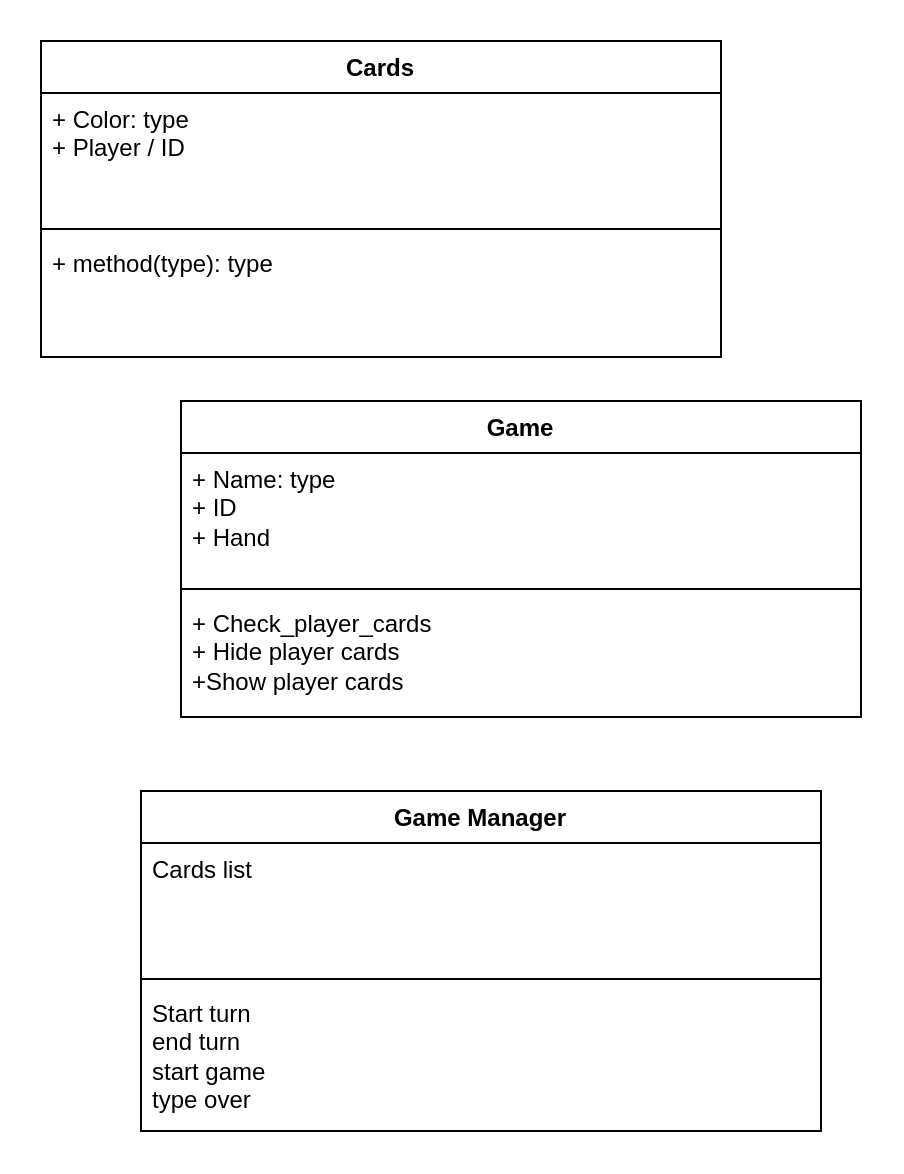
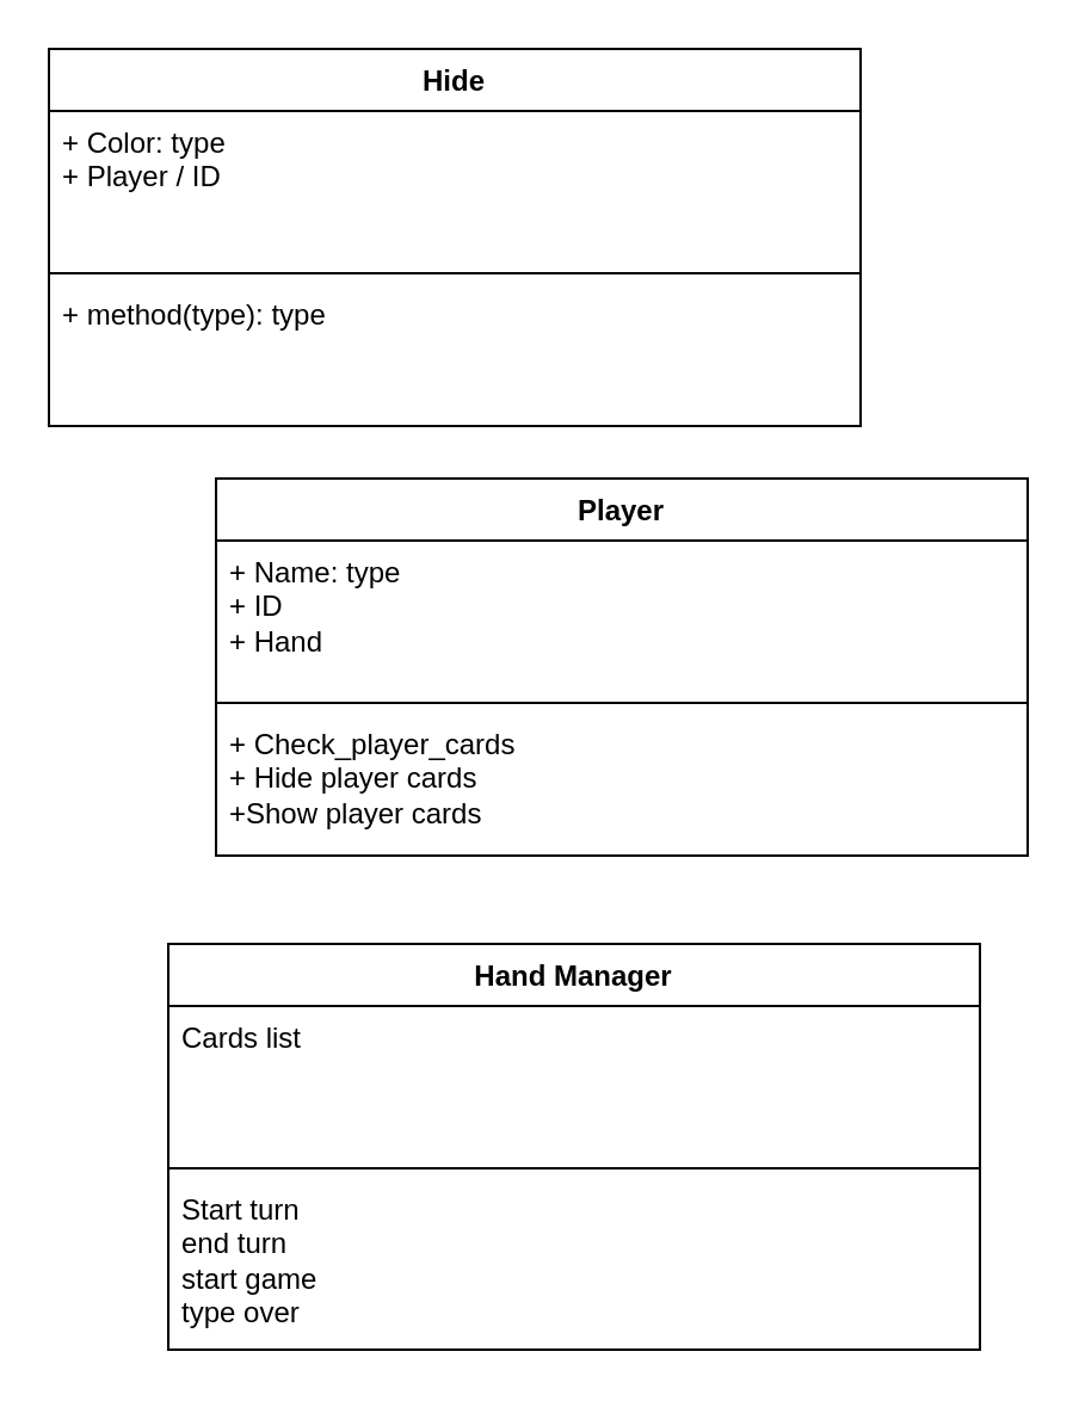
  <mxCell id="0" />
  <mxCell id="1" parent="0" />
- <mxCell id="2" value="Cards" style="swimlane;fontStyle=1;align=center;verticalAlign=top;childLayout=stackLayout;horizontal=1;startSize=26;horizontalStack=0;resizeParent=1;resizeParentMax=0;resizeLast=0;collapsible=1;marginBottom=0;whiteSpace=wrap;html=1;" vertex="1" parent="1"><mxGeometry x="20" y="20" width="340" height="158" as="geometry" /></mxCell>
+ <mxCell id="2" value="Hide" style="swimlane;fontStyle=1;align=center;verticalAlign=top;childLayout=stackLayout;horizontal=1;startSize=26;horizontalStack=0;resizeParent=1;resizeParentMax=0;resizeLast=0;collapsible=1;marginBottom=0;whiteSpace=wrap;html=1;" vertex="1" parent="1"><mxGeometry x="20" y="20" width="340" height="158" as="geometry" /></mxCell>
  <mxCell id="3" value="+ Color: type&lt;div&gt;+ Player / ID&lt;/div&gt;&lt;div&gt;&lt;br&gt;&lt;/div&gt;" style="text;strokeColor=none;fillColor=none;align=left;verticalAlign=top;spacingLeft=4;spacingRight=4;overflow=hidden;rotatable=0;points=[[0,0.5],[1,0.5]];portConstraint=eastwest;whiteSpace=wrap;html=1;" vertex="1" parent="2"><mxGeometry y="26" width="340" height="64" as="geometry" /></mxCell>
  <mxCell id="4" value="" style="line;strokeWidth=1;fillColor=none;align=left;verticalAlign=middle;spacingTop=-1;spacingLeft=3;spacingRight=3;rotatable=0;labelPosition=right;points=[];portConstraint=eastwest;strokeColor=inherit;" vertex="1" parent="2"><mxGeometry y="90" width="340" height="8" as="geometry" /></mxCell>
  <mxCell id="5" value="+ method(type): type" style="text;strokeColor=none;fillColor=none;align=left;verticalAlign=top;spacingLeft=4;spacingRight=4;overflow=hidden;rotatable=0;points=[[0,0.5],[1,0.5]];portConstraint=eastwest;whiteSpace=wrap;html=1;" vertex="1" parent="2"><mxGeometry y="98" width="340" height="60" as="geometry" /></mxCell>
- <mxCell id="6" value="Game" style="swimlane;fontStyle=1;align=center;verticalAlign=top;childLayout=stackLayout;horizontal=1;startSize=26;horizontalStack=0;resizeParent=1;resizeParentMax=0;resizeLast=0;collapsible=1;marginBottom=0;whiteSpace=wrap;html=1;" vertex="1" parent="1"><mxGeometry x="90" y="200" width="340" height="158" as="geometry" /></mxCell>
+ <mxCell id="6" value="Player" style="swimlane;fontStyle=1;align=center;verticalAlign=top;childLayout=stackLayout;horizontal=1;startSize=26;horizontalStack=0;resizeParent=1;resizeParentMax=0;resizeLast=0;collapsible=1;marginBottom=0;whiteSpace=wrap;html=1;" vertex="1" parent="1"><mxGeometry x="90" y="200" width="340" height="158" as="geometry" /></mxCell>
  <mxCell id="7" value="+ Name: type&lt;div&gt;+ ID&lt;/div&gt;&lt;div&gt;+ Hand&lt;/div&gt;&lt;div&gt;&lt;br&gt;&lt;/div&gt;" style="text;strokeColor=none;fillColor=none;align=left;verticalAlign=top;spacingLeft=4;spacingRight=4;overflow=hidden;rotatable=0;points=[[0,0.5],[1,0.5]];portConstraint=eastwest;whiteSpace=wrap;html=1;" vertex="1" parent="6"><mxGeometry y="26" width="340" height="64" as="geometry" /></mxCell>
  <mxCell id="8" value="" style="line;strokeWidth=1;fillColor=none;align=left;verticalAlign=middle;spacingTop=-1;spacingLeft=3;spacingRight=3;rotatable=0;labelPosition=right;points=[];portConstraint=eastwest;strokeColor=inherit;" vertex="1" parent="6"><mxGeometry y="90" width="340" height="8" as="geometry" /></mxCell>
  <mxCell id="9" value="+ Check_player_cards&lt;div&gt;+ Hide player cards&lt;/div&gt;&lt;div&gt;+Show player cards&lt;/div&gt;" style="text;strokeColor=none;fillColor=none;align=left;verticalAlign=top;spacingLeft=4;spacingRight=4;overflow=hidden;rotatable=0;points=[[0,0.5],[1,0.5]];portConstraint=eastwest;whiteSpace=wrap;html=1;" vertex="1" parent="6"><mxGeometry y="98" width="340" height="60" as="geometry" /></mxCell>
- <mxCell id="10" value="Game Manager" style="swimlane;fontStyle=1;align=center;verticalAlign=top;childLayout=stackLayout;horizontal=1;startSize=26;horizontalStack=0;resizeParent=1;resizeParentMax=0;resizeLast=0;collapsible=1;marginBottom=0;whiteSpace=wrap;html=1;" vertex="1" parent="1"><mxGeometry x="70" y="395" width="340" height="170" as="geometry" /></mxCell>
+ <mxCell id="10" value="Hand Manager" style="swimlane;fontStyle=1;align=center;verticalAlign=top;childLayout=stackLayout;horizontal=1;startSize=26;horizontalStack=0;resizeParent=1;resizeParentMax=0;resizeLast=0;collapsible=1;marginBottom=0;whiteSpace=wrap;html=1;" vertex="1" parent="1"><mxGeometry x="70" y="395" width="340" height="170" as="geometry" /></mxCell>
  <mxCell id="11" value="Cards list" style="text;strokeColor=none;fillColor=none;align=left;verticalAlign=top;spacingLeft=4;spacingRight=4;overflow=hidden;rotatable=0;points=[[0,0.5],[1,0.5]];portConstraint=eastwest;whiteSpace=wrap;html=1;" vertex="1" parent="10"><mxGeometry y="26" width="340" height="64" as="geometry" /></mxCell>
  <mxCell id="12" value="" style="line;strokeWidth=1;fillColor=none;align=left;verticalAlign=middle;spacingTop=-1;spacingLeft=3;spacingRight=3;rotatable=0;labelPosition=right;points=[];portConstraint=eastwest;strokeColor=inherit;" vertex="1" parent="10"><mxGeometry y="90" width="340" height="8" as="geometry" /></mxCell>
  <mxCell id="13" value="&lt;div&gt;Start turn&lt;/div&gt;&lt;div&gt;end turn&lt;/div&gt;&lt;div&gt;start game&lt;/div&gt;&lt;div&gt;type over&lt;/div&gt;" style="text;strokeColor=none;fillColor=none;align=left;verticalAlign=top;spacingLeft=4;spacingRight=4;overflow=hidden;rotatable=0;points=[[0,0.5],[1,0.5]];portConstraint=eastwest;whiteSpace=wrap;html=1;" vertex="1" parent="10"><mxGeometry y="98" width="340" height="72" as="geometry" /></mxCell>
